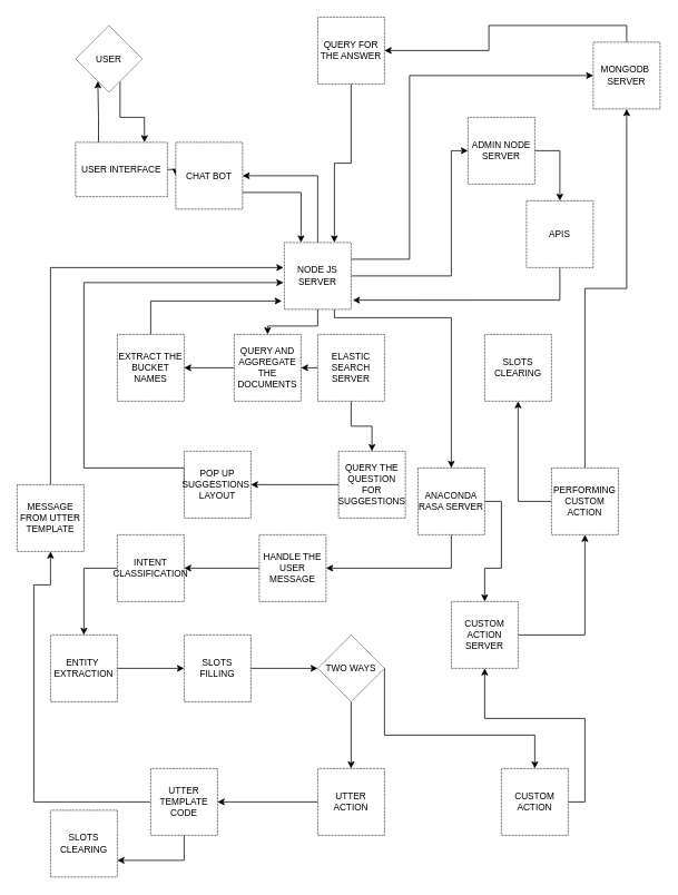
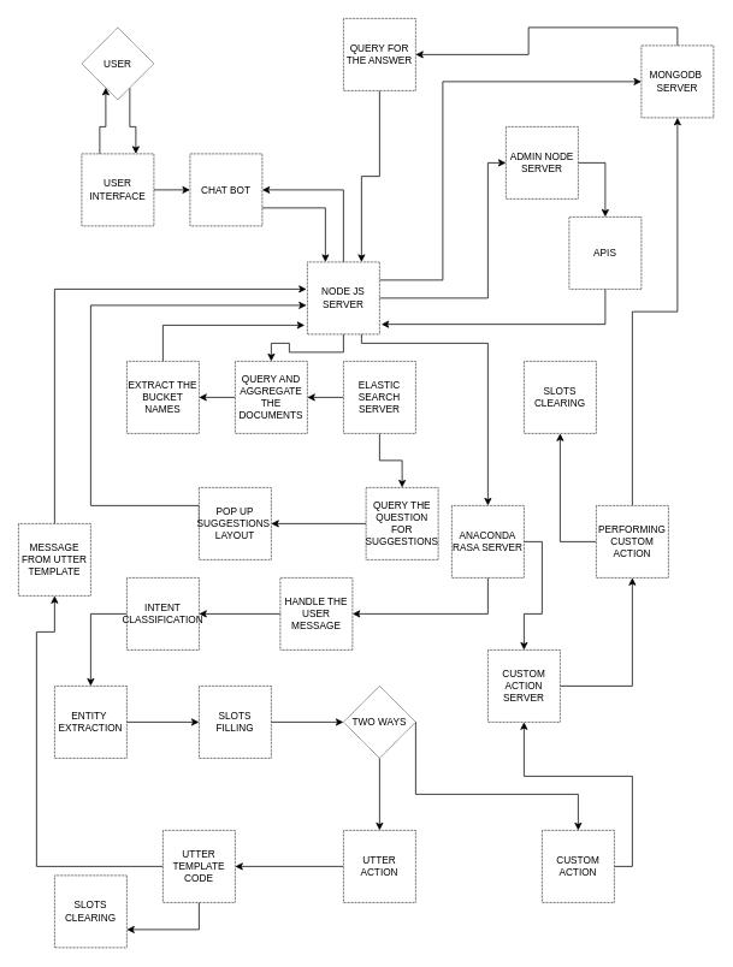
  <mxCell id="0" />
  <mxCell id="1" parent="0" />
  <mxCell id="2" style="edgeStyle=orthogonalEdgeStyle;rounded=0;orthogonalLoop=1;jettySize=auto;html=1;exitX=0.75;exitY=1;exitDx=0;exitDy=0;entryX=0.75;entryY=0;entryDx=0;entryDy=0;fontSize=11;" edge="1" parent="1" source="3" target="6"><mxGeometry relative="1" as="geometry" /></mxCell>
  <mxCell id="3" value="USER" style="rhombus;whiteSpace=wrap;html=1;aspect=fixed;dashed=1;dashPattern=1 1;fontSize=11;" vertex="1" parent="1"><mxGeometry x="90" y="30" width="80" height="80" as="geometry" /></mxCell>
  <mxCell id="4" style="edgeStyle=orthogonalEdgeStyle;rounded=0;orthogonalLoop=1;jettySize=auto;html=1;exitX=1;exitY=0.5;exitDx=0;exitDy=0;entryX=0;entryY=0.5;entryDx=0;entryDy=0;fontSize=11;" edge="1" parent="1" source="6" target="8"><mxGeometry relative="1" as="geometry" /></mxCell>
  <mxCell id="5" style="edgeStyle=orthogonalEdgeStyle;rounded=0;orthogonalLoop=1;jettySize=auto;html=1;exitX=0.25;exitY=0;exitDx=0;exitDy=0;entryX=0.25;entryY=1;entryDx=0;entryDy=0;fontSize=11;" edge="1" parent="1" source="6" target="3"><mxGeometry relative="1" as="geometry" /></mxCell>
- <mxCell id="6" value="USER INTERFACE" style="whiteSpace=wrap;html=1;aspect=fixed;dashed=1;dashPattern=1 1;fontSize=11;" vertex="1" parent="1"><mxGeometry x="90" y="170" width="110" height="65" as="geometry" /></mxCell>
+ <mxCell id="6" value="USER INTERFACE" style="whiteSpace=wrap;html=1;aspect=fixed;dashed=1;dashPattern=1 1;fontSize=11;" vertex="1" parent="1"><mxGeometry x="90" y="170" width="80" height="80" as="geometry" /></mxCell>
  <mxCell id="7" style="edgeStyle=orthogonalEdgeStyle;rounded=0;orthogonalLoop=1;jettySize=auto;html=1;exitX=1;exitY=0.75;exitDx=0;exitDy=0;entryX=0.25;entryY=0;entryDx=0;entryDy=0;fontSize=11;" edge="1" parent="1" source="8" target="19"><mxGeometry relative="1" as="geometry" /></mxCell>
  <mxCell id="8" value="CHAT BOT" style="whiteSpace=wrap;html=1;aspect=fixed;dashed=1;dashPattern=1 1;fontSize=11;" vertex="1" parent="1"><mxGeometry x="210" y="170" width="80" height="80" as="geometry" /></mxCell>
  <mxCell id="9" style="edgeStyle=orthogonalEdgeStyle;rounded=0;orthogonalLoop=1;jettySize=auto;html=1;exitX=0;exitY=0.5;exitDx=0;exitDy=0;entryX=1;entryY=0.5;entryDx=0;entryDy=0;fontSize=11;" edge="1" parent="1" source="11" target="23"><mxGeometry relative="1" as="geometry"><mxPoint x="540" y="440" as="targetPoint" /></mxGeometry></mxCell>
  <mxCell id="10" style="edgeStyle=orthogonalEdgeStyle;rounded=0;orthogonalLoop=1;jettySize=auto;html=1;exitX=0.5;exitY=1;exitDx=0;exitDy=0;entryX=0.5;entryY=0;entryDx=0;entryDy=0;fontSize=11;" edge="1" parent="1" source="11" target="30"><mxGeometry relative="1" as="geometry" /></mxCell>
  <mxCell id="11" value="ELASTIC SEARCH&lt;br&gt;SERVER" style="whiteSpace=wrap;html=1;aspect=fixed;dashed=1;dashPattern=1 1;fontSize=11;" vertex="1" parent="1"><mxGeometry x="380" y="400" width="80" height="80" as="geometry" /></mxCell>
  <mxCell id="12" style="edgeStyle=orthogonalEdgeStyle;rounded=0;orthogonalLoop=1;jettySize=auto;html=1;exitX=0.5;exitY=0;exitDx=0;exitDy=0;fontSize=11;" edge="1" parent="1" source="13" target="32"><mxGeometry relative="1" as="geometry" /></mxCell>
  <mxCell id="13" value="MONGODB&amp;nbsp;&lt;br&gt;SERVER" style="whiteSpace=wrap;html=1;aspect=fixed;dashed=1;dashPattern=1 1;fontSize=11;" vertex="1" parent="1"><mxGeometry x="710" y="50" width="80" height="80" as="geometry" /></mxCell>
  <mxCell id="14" style="edgeStyle=orthogonalEdgeStyle;rounded=0;orthogonalLoop=1;jettySize=auto;html=1;exitX=1;exitY=0.25;exitDx=0;exitDy=0;entryX=0;entryY=0.5;entryDx=0;entryDy=0;fontSize=11;" edge="1" parent="1" source="19" target="13"><mxGeometry relative="1" as="geometry"><Array as="points"><mxPoint x="490" y="310" /><mxPoint x="490" y="90" /></Array></mxGeometry></mxCell>
  <mxCell id="15" style="edgeStyle=orthogonalEdgeStyle;rounded=0;orthogonalLoop=1;jettySize=auto;html=1;exitX=1;exitY=0.5;exitDx=0;exitDy=0;entryX=0;entryY=0.5;entryDx=0;entryDy=0;fontSize=11;" edge="1" parent="1" source="19" target="59"><mxGeometry relative="1" as="geometry"><Array as="points"><mxPoint x="540" y="330" /><mxPoint x="540" y="180" /></Array></mxGeometry></mxCell>
  <mxCell id="16" style="edgeStyle=orthogonalEdgeStyle;rounded=0;orthogonalLoop=1;jettySize=auto;html=1;exitX=0.5;exitY=1;exitDx=0;exitDy=0;fontSize=11;" edge="1" parent="1" source="19" target="23"><mxGeometry relative="1" as="geometry" /></mxCell>
  <mxCell id="17" style="edgeStyle=orthogonalEdgeStyle;rounded=0;orthogonalLoop=1;jettySize=auto;html=1;exitX=0.75;exitY=1;exitDx=0;exitDy=0;entryX=0.5;entryY=0;entryDx=0;entryDy=0;fontSize=11;" edge="1" parent="1" source="19" target="28"><mxGeometry relative="1" as="geometry"><Array as="points"><mxPoint x="400" y="380" /><mxPoint x="540" y="380" /></Array></mxGeometry></mxCell>
  <mxCell id="18" style="edgeStyle=orthogonalEdgeStyle;rounded=0;orthogonalLoop=1;jettySize=auto;html=1;exitX=0.5;exitY=0;exitDx=0;exitDy=0;entryX=1;entryY=0.5;entryDx=0;entryDy=0;fontSize=11;" edge="1" parent="1" source="19" target="8"><mxGeometry relative="1" as="geometry" /></mxCell>
  <mxCell id="19" value="NODE JS SERVER" style="whiteSpace=wrap;html=1;aspect=fixed;dashed=1;dashPattern=1 1;fontSize=11;" vertex="1" parent="1"><mxGeometry x="340" y="290" width="80" height="80" as="geometry" /></mxCell>
  <mxCell id="20" style="edgeStyle=orthogonalEdgeStyle;rounded=0;orthogonalLoop=1;jettySize=auto;html=1;exitX=0;exitY=0.5;exitDx=0;exitDy=0;entryX=-0.012;entryY=0.6;entryDx=0;entryDy=0;fontSize=11;entryPerimeter=0;" edge="1" parent="1" source="21" target="19"><mxGeometry relative="1" as="geometry"><Array as="points"><mxPoint x="220" y="560" /><mxPoint x="100" y="560" /><mxPoint x="100" y="338" /></Array></mxGeometry></mxCell>
  <mxCell id="21" value="POP UP SUGGESTIONS&amp;nbsp;&lt;br&gt;LAYOUT" style="whiteSpace=wrap;html=1;aspect=fixed;dashed=1;dashPattern=1 1;fontSize=11;" vertex="1" parent="1"><mxGeometry x="220" y="540" width="80" height="80" as="geometry" /></mxCell>
  <mxCell id="22" style="edgeStyle=orthogonalEdgeStyle;rounded=0;orthogonalLoop=1;jettySize=auto;html=1;entryX=1;entryY=0.5;entryDx=0;entryDy=0;fontSize=11;" edge="1" parent="1" source="23" target="25"><mxGeometry relative="1" as="geometry" /></mxCell>
- <mxCell id="23" value="QUERY AND&lt;br&gt;AGGREGATE THE DOCUMENTS" style="whiteSpace=wrap;html=1;aspect=fixed;dashed=1;dashPattern=1 1;fontSize=11;" vertex="1" parent="1"><mxGeometry x="280" y="400" width="80" height="80" as="geometry" /></mxCell>
+ <mxCell id="23" value="QUERY AND&lt;br&gt;AGGREGATE THE DOCUMENTS" style="whiteSpace=wrap;html=1;aspect=fixed;dashed=1;dashPattern=1 1;fontSize=11;" vertex="1" parent="1"><mxGeometry x="260" y="400" width="80" height="80" as="geometry" /></mxCell>
  <mxCell id="24" style="edgeStyle=orthogonalEdgeStyle;rounded=0;orthogonalLoop=1;jettySize=auto;html=1;exitX=0.5;exitY=0;exitDx=0;exitDy=0;entryX=-0.037;entryY=0.875;entryDx=0;entryDy=0;entryPerimeter=0;fontSize=11;" edge="1" parent="1" source="25" target="19"><mxGeometry relative="1" as="geometry"><Array as="points"><mxPoint x="180" y="360" /></Array></mxGeometry></mxCell>
  <mxCell id="25" value="EXTRACT THE BUCKET NAMES" style="whiteSpace=wrap;html=1;aspect=fixed;dashed=1;dashPattern=1 1;fontSize=11;" vertex="1" parent="1"><mxGeometry x="140" y="400" width="80" height="80" as="geometry" /></mxCell>
  <mxCell id="26" style="edgeStyle=orthogonalEdgeStyle;rounded=0;orthogonalLoop=1;jettySize=auto;html=1;exitX=0.5;exitY=1;exitDx=0;exitDy=0;entryX=1;entryY=0.5;entryDx=0;entryDy=0;fontSize=11;" edge="1" parent="1" source="28" target="34"><mxGeometry relative="1" as="geometry" /></mxCell>
  <mxCell id="27" style="edgeStyle=orthogonalEdgeStyle;rounded=0;orthogonalLoop=1;jettySize=auto;html=1;exitX=1;exitY=0.5;exitDx=0;exitDy=0;entryX=0.5;entryY=0;entryDx=0;entryDy=0;fontSize=11;" edge="1" parent="1" source="28" target="63"><mxGeometry relative="1" as="geometry" /></mxCell>
  <mxCell id="28" value="ANACONDA&lt;br&gt;RASA SERVER" style="whiteSpace=wrap;html=1;aspect=fixed;dashed=1;dashPattern=1 1;fontSize=11;" vertex="1" parent="1"><mxGeometry x="500" y="560" width="80" height="80" as="geometry" /></mxCell>
  <mxCell id="29" style="edgeStyle=orthogonalEdgeStyle;rounded=0;orthogonalLoop=1;jettySize=auto;html=1;exitX=0;exitY=0.5;exitDx=0;exitDy=0;entryX=1;entryY=0.5;entryDx=0;entryDy=0;fontSize=11;" edge="1" parent="1" source="30" target="21"><mxGeometry relative="1" as="geometry" /></mxCell>
  <mxCell id="30" value="QUERY THE QUESTION FOR SUGGESTIONS" style="whiteSpace=wrap;html=1;aspect=fixed;dashed=1;dashPattern=1 1;fontSize=11;" vertex="1" parent="1"><mxGeometry x="405" y="540" width="80" height="80" as="geometry" /></mxCell>
  <mxCell id="31" style="edgeStyle=orthogonalEdgeStyle;rounded=0;orthogonalLoop=1;jettySize=auto;html=1;exitX=0.5;exitY=1;exitDx=0;exitDy=0;fontSize=11;entryX=0.75;entryY=0;entryDx=0;entryDy=0;" edge="1" parent="1" source="32" target="19"><mxGeometry relative="1" as="geometry"><mxPoint x="410" y="240" as="targetPoint" /></mxGeometry></mxCell>
  <mxCell id="32" value="QUERY FOR THE ANSWER" style="whiteSpace=wrap;html=1;aspect=fixed;dashed=1;dashPattern=1 1;fontSize=11;" vertex="1" parent="1"><mxGeometry x="380" y="20" width="80" height="80" as="geometry" /></mxCell>
  <mxCell id="33" style="edgeStyle=orthogonalEdgeStyle;rounded=0;orthogonalLoop=1;jettySize=auto;html=1;exitX=0;exitY=0.5;exitDx=0;exitDy=0;entryX=1;entryY=0.5;entryDx=0;entryDy=0;fontSize=11;" edge="1" parent="1" source="34" target="36"><mxGeometry relative="1" as="geometry" /></mxCell>
  <mxCell id="34" value="HANDLE THE USER MESSAGE" style="whiteSpace=wrap;html=1;aspect=fixed;dashed=1;dashPattern=1 1;fontSize=11;" vertex="1" parent="1"><mxGeometry x="310" y="640" width="80" height="80" as="geometry" /></mxCell>
  <mxCell id="35" style="edgeStyle=orthogonalEdgeStyle;rounded=0;orthogonalLoop=1;jettySize=auto;html=1;exitX=0;exitY=0.5;exitDx=0;exitDy=0;entryX=0.5;entryY=0;entryDx=0;entryDy=0;fontSize=11;" edge="1" parent="1" source="36" target="38"><mxGeometry relative="1" as="geometry" /></mxCell>
  <mxCell id="36" value="INTENT CLASSIFICATION" style="whiteSpace=wrap;html=1;aspect=fixed;dashed=1;dashPattern=1 1;fontSize=11;" vertex="1" parent="1"><mxGeometry x="140" y="640" width="80" height="80" as="geometry" /></mxCell>
  <mxCell id="37" style="edgeStyle=orthogonalEdgeStyle;rounded=0;orthogonalLoop=1;jettySize=auto;html=1;exitX=1;exitY=0.5;exitDx=0;exitDy=0;entryX=0;entryY=0.5;entryDx=0;entryDy=0;fontSize=11;" edge="1" parent="1" source="38" target="47"><mxGeometry relative="1" as="geometry" /></mxCell>
  <mxCell id="38" value="ENTITY&amp;nbsp;&lt;br&gt;EXTRACTION" style="whiteSpace=wrap;html=1;aspect=fixed;dashed=1;dashPattern=1 1;fontSize=11;" vertex="1" parent="1"><mxGeometry x="60" y="760" width="80" height="80" as="geometry" /></mxCell>
  <mxCell id="39" style="edgeStyle=orthogonalEdgeStyle;rounded=0;orthogonalLoop=1;jettySize=auto;html=1;exitX=1;exitY=0.5;exitDx=0;exitDy=0;fontSize=11;" edge="1" parent="1" source="41" target="43"><mxGeometry relative="1" as="geometry"><Array as="points"><mxPoint x="460" y="880" /><mxPoint x="640" y="880" /></Array></mxGeometry></mxCell>
  <mxCell id="40" style="edgeStyle=orthogonalEdgeStyle;rounded=0;orthogonalLoop=1;jettySize=auto;html=1;exitX=0.5;exitY=1;exitDx=0;exitDy=0;entryX=0.5;entryY=0;entryDx=0;entryDy=0;fontSize=11;" edge="1" parent="1" source="41" target="45"><mxGeometry relative="1" as="geometry" /></mxCell>
  <mxCell id="41" value="TWO WAYS" style="rhombus;whiteSpace=wrap;html=1;dashed=1;dashPattern=1 1;fontSize=11;" vertex="1" parent="1"><mxGeometry x="380" y="760" width="80" height="80" as="geometry" /></mxCell>
  <mxCell id="42" style="edgeStyle=orthogonalEdgeStyle;rounded=0;orthogonalLoop=1;jettySize=auto;html=1;exitX=1;exitY=0.5;exitDx=0;exitDy=0;entryX=0.5;entryY=1;entryDx=0;entryDy=0;fontSize=11;" edge="1" parent="1" source="43" target="63"><mxGeometry relative="1" as="geometry" /></mxCell>
  <mxCell id="43" value="CUSTOM ACTION" style="whiteSpace=wrap;html=1;aspect=fixed;dashed=1;dashPattern=1 1;fontSize=11;" vertex="1" parent="1"><mxGeometry x="600" y="920" width="80" height="80" as="geometry" /></mxCell>
  <mxCell id="44" style="edgeStyle=orthogonalEdgeStyle;rounded=0;orthogonalLoop=1;jettySize=auto;html=1;exitX=0;exitY=0.5;exitDx=0;exitDy=0;entryX=1;entryY=0.5;entryDx=0;entryDy=0;fontSize=11;" edge="1" parent="1" source="45" target="50"><mxGeometry relative="1" as="geometry" /></mxCell>
  <mxCell id="45" value="UTTER ACTION" style="whiteSpace=wrap;html=1;aspect=fixed;dashed=1;dashPattern=1 1;fontSize=11;" vertex="1" parent="1"><mxGeometry x="380" y="920" width="80" height="80" as="geometry" /></mxCell>
  <mxCell id="46" style="edgeStyle=orthogonalEdgeStyle;rounded=0;orthogonalLoop=1;jettySize=auto;html=1;exitX=1;exitY=0.5;exitDx=0;exitDy=0;entryX=0;entryY=0.5;entryDx=0;entryDy=0;fontSize=11;" edge="1" parent="1" source="47" target="41"><mxGeometry relative="1" as="geometry" /></mxCell>
  <mxCell id="47" value="SLOTS FILLING" style="whiteSpace=wrap;html=1;aspect=fixed;dashed=1;dashPattern=1 1;fontSize=11;" vertex="1" parent="1"><mxGeometry x="220" y="760" width="80" height="80" as="geometry" /></mxCell>
  <mxCell id="48" style="edgeStyle=orthogonalEdgeStyle;rounded=0;orthogonalLoop=1;jettySize=auto;html=1;exitX=0;exitY=0.5;exitDx=0;exitDy=0;entryX=0.5;entryY=1;entryDx=0;entryDy=0;fontSize=11;" edge="1" parent="1" source="50" target="52"><mxGeometry relative="1" as="geometry"><Array as="points"><mxPoint x="40" y="960" /><mxPoint x="40" y="700" /><mxPoint x="60" y="700" /></Array></mxGeometry></mxCell>
  <mxCell id="49" style="edgeStyle=orthogonalEdgeStyle;rounded=0;orthogonalLoop=1;jettySize=auto;html=1;exitX=0.5;exitY=1;exitDx=0;exitDy=0;entryX=1;entryY=0.75;entryDx=0;entryDy=0;fontSize=11;" edge="1" parent="1" source="50" target="53"><mxGeometry relative="1" as="geometry" /></mxCell>
  <mxCell id="50" value="UTTER&lt;br&gt;TEMPLATE&lt;br&gt;CODE" style="whiteSpace=wrap;html=1;aspect=fixed;dashed=1;dashPattern=1 1;fontSize=11;" vertex="1" parent="1"><mxGeometry x="180" y="920" width="80" height="80" as="geometry" /></mxCell>
  <mxCell id="51" style="edgeStyle=orthogonalEdgeStyle;rounded=0;orthogonalLoop=1;jettySize=auto;html=1;exitX=0.5;exitY=0;exitDx=0;exitDy=0;entryX=-0.012;entryY=0.375;entryDx=0;entryDy=0;fontSize=11;entryPerimeter=0;" edge="1" parent="1" source="52" target="19"><mxGeometry relative="1" as="geometry"><Array as="points"><mxPoint x="60" y="320" /></Array></mxGeometry></mxCell>
  <mxCell id="52" value="MESSAGE FROM UTTER TEMPLATE" style="whiteSpace=wrap;html=1;aspect=fixed;dashed=1;dashPattern=1 1;fontSize=11;" vertex="1" parent="1"><mxGeometry x="20" y="580" width="80" height="80" as="geometry" /></mxCell>
  <mxCell id="53" value="SLOTS&lt;br&gt;CLEARING" style="whiteSpace=wrap;html=1;aspect=fixed;dashed=1;dashPattern=1 1;fontSize=11;" vertex="1" parent="1"><mxGeometry x="60" y="970" width="80" height="80" as="geometry" /></mxCell>
  <mxCell id="54" style="edgeStyle=orthogonalEdgeStyle;rounded=0;orthogonalLoop=1;jettySize=auto;html=1;exitX=0.5;exitY=0;exitDx=0;exitDy=0;entryX=0.5;entryY=1;entryDx=0;entryDy=0;fontSize=11;" edge="1" parent="1" source="56" target="13"><mxGeometry relative="1" as="geometry" /></mxCell>
  <mxCell id="55" style="edgeStyle=orthogonalEdgeStyle;rounded=0;orthogonalLoop=1;jettySize=auto;html=1;exitX=0;exitY=0.5;exitDx=0;exitDy=0;entryX=0.5;entryY=1;entryDx=0;entryDy=0;fontSize=11;" edge="1" parent="1" source="56" target="57"><mxGeometry relative="1" as="geometry" /></mxCell>
  <mxCell id="56" value="PERFORMING CUSTOM ACTION" style="whiteSpace=wrap;html=1;aspect=fixed;dashed=1;dashPattern=1 1;fontSize=11;" vertex="1" parent="1"><mxGeometry x="660" y="560" width="80" height="80" as="geometry" /></mxCell>
  <mxCell id="57" value="SLOTS CLEARING" style="whiteSpace=wrap;html=1;aspect=fixed;dashed=1;dashPattern=1 1;fontSize=11;" vertex="1" parent="1"><mxGeometry x="580" y="400" width="80" height="80" as="geometry" /></mxCell>
  <mxCell id="58" style="edgeStyle=orthogonalEdgeStyle;rounded=0;orthogonalLoop=1;jettySize=auto;html=1;exitX=1;exitY=0.5;exitDx=0;exitDy=0;entryX=0.5;entryY=0;entryDx=0;entryDy=0;fontSize=11;" edge="1" parent="1" source="59" target="61"><mxGeometry relative="1" as="geometry" /></mxCell>
  <mxCell id="59" value="ADMIN NODE SERVER" style="whiteSpace=wrap;html=1;aspect=fixed;dashed=1;dashPattern=1 1;fontSize=11;" vertex="1" parent="1"><mxGeometry x="560" y="140" width="80" height="80" as="geometry" /></mxCell>
  <mxCell id="60" style="edgeStyle=orthogonalEdgeStyle;rounded=0;orthogonalLoop=1;jettySize=auto;html=1;exitX=0.5;exitY=1;exitDx=0;exitDy=0;entryX=1.025;entryY=0.863;entryDx=0;entryDy=0;entryPerimeter=0;fontSize=11;" edge="1" parent="1" source="61" target="19"><mxGeometry relative="1" as="geometry" /></mxCell>
  <mxCell id="61" value="APIS" style="whiteSpace=wrap;html=1;aspect=fixed;dashed=1;dashPattern=1 1;fontSize=11;" vertex="1" parent="1"><mxGeometry x="630" y="240" width="80" height="80" as="geometry" /></mxCell>
  <mxCell id="62" style="edgeStyle=orthogonalEdgeStyle;rounded=0;orthogonalLoop=1;jettySize=auto;html=1;exitX=1;exitY=0.5;exitDx=0;exitDy=0;entryX=0.5;entryY=1;entryDx=0;entryDy=0;fontSize=11;" edge="1" parent="1" source="63" target="56"><mxGeometry relative="1" as="geometry" /></mxCell>
  <mxCell id="63" value="CUSTOM ACTION SERVER" style="whiteSpace=wrap;html=1;aspect=fixed;dashed=1;dashPattern=1 1;fontSize=11;" vertex="1" parent="1"><mxGeometry x="540" y="720" width="80" height="80" as="geometry" /></mxCell>
